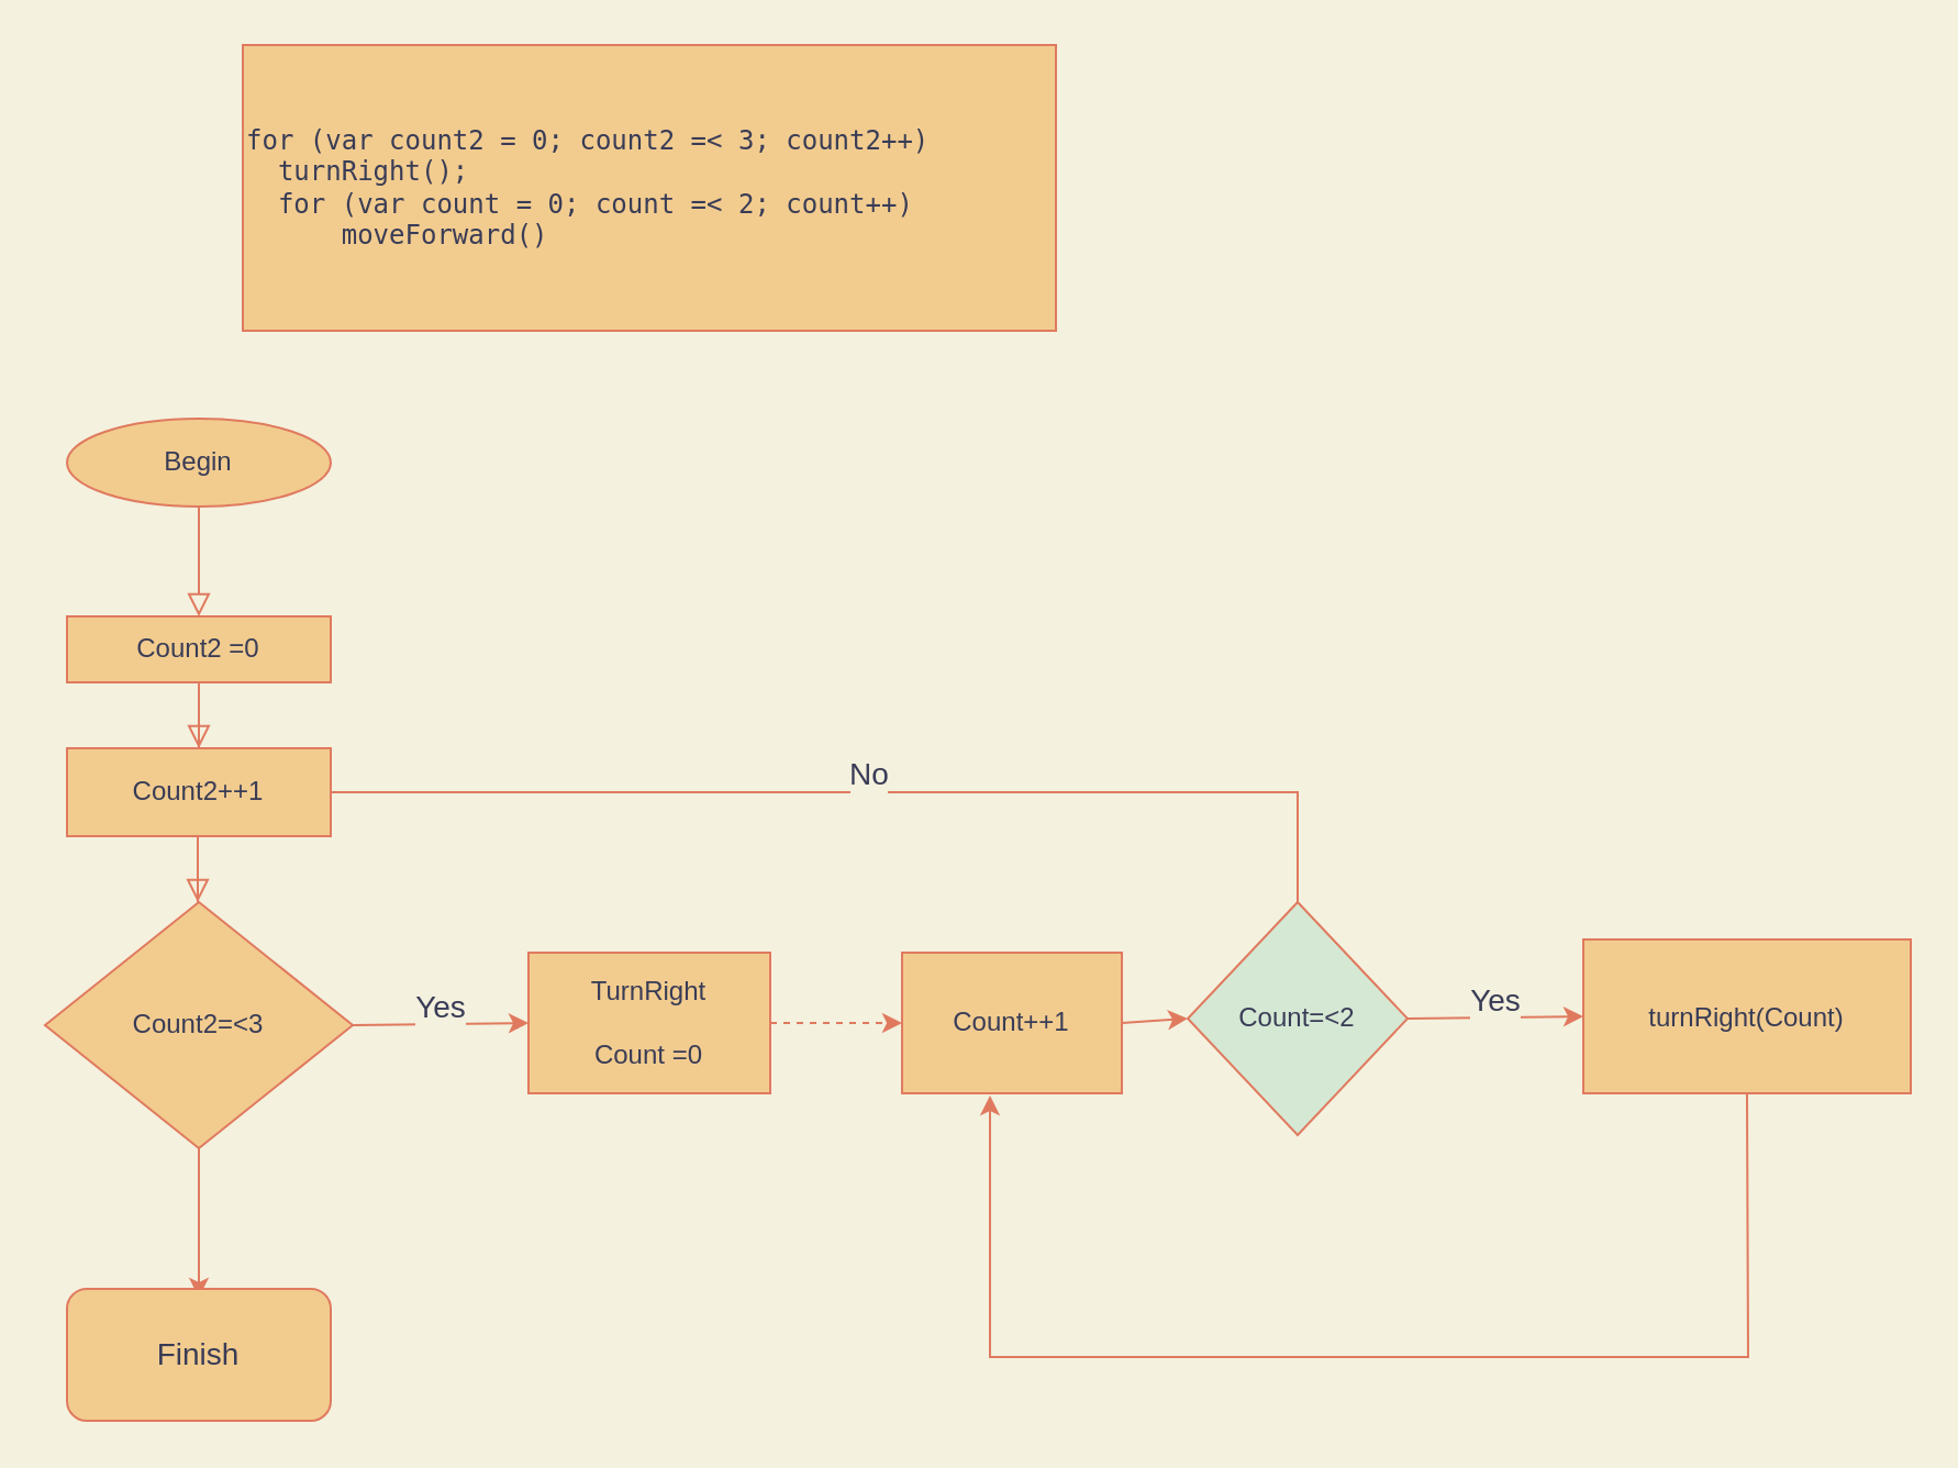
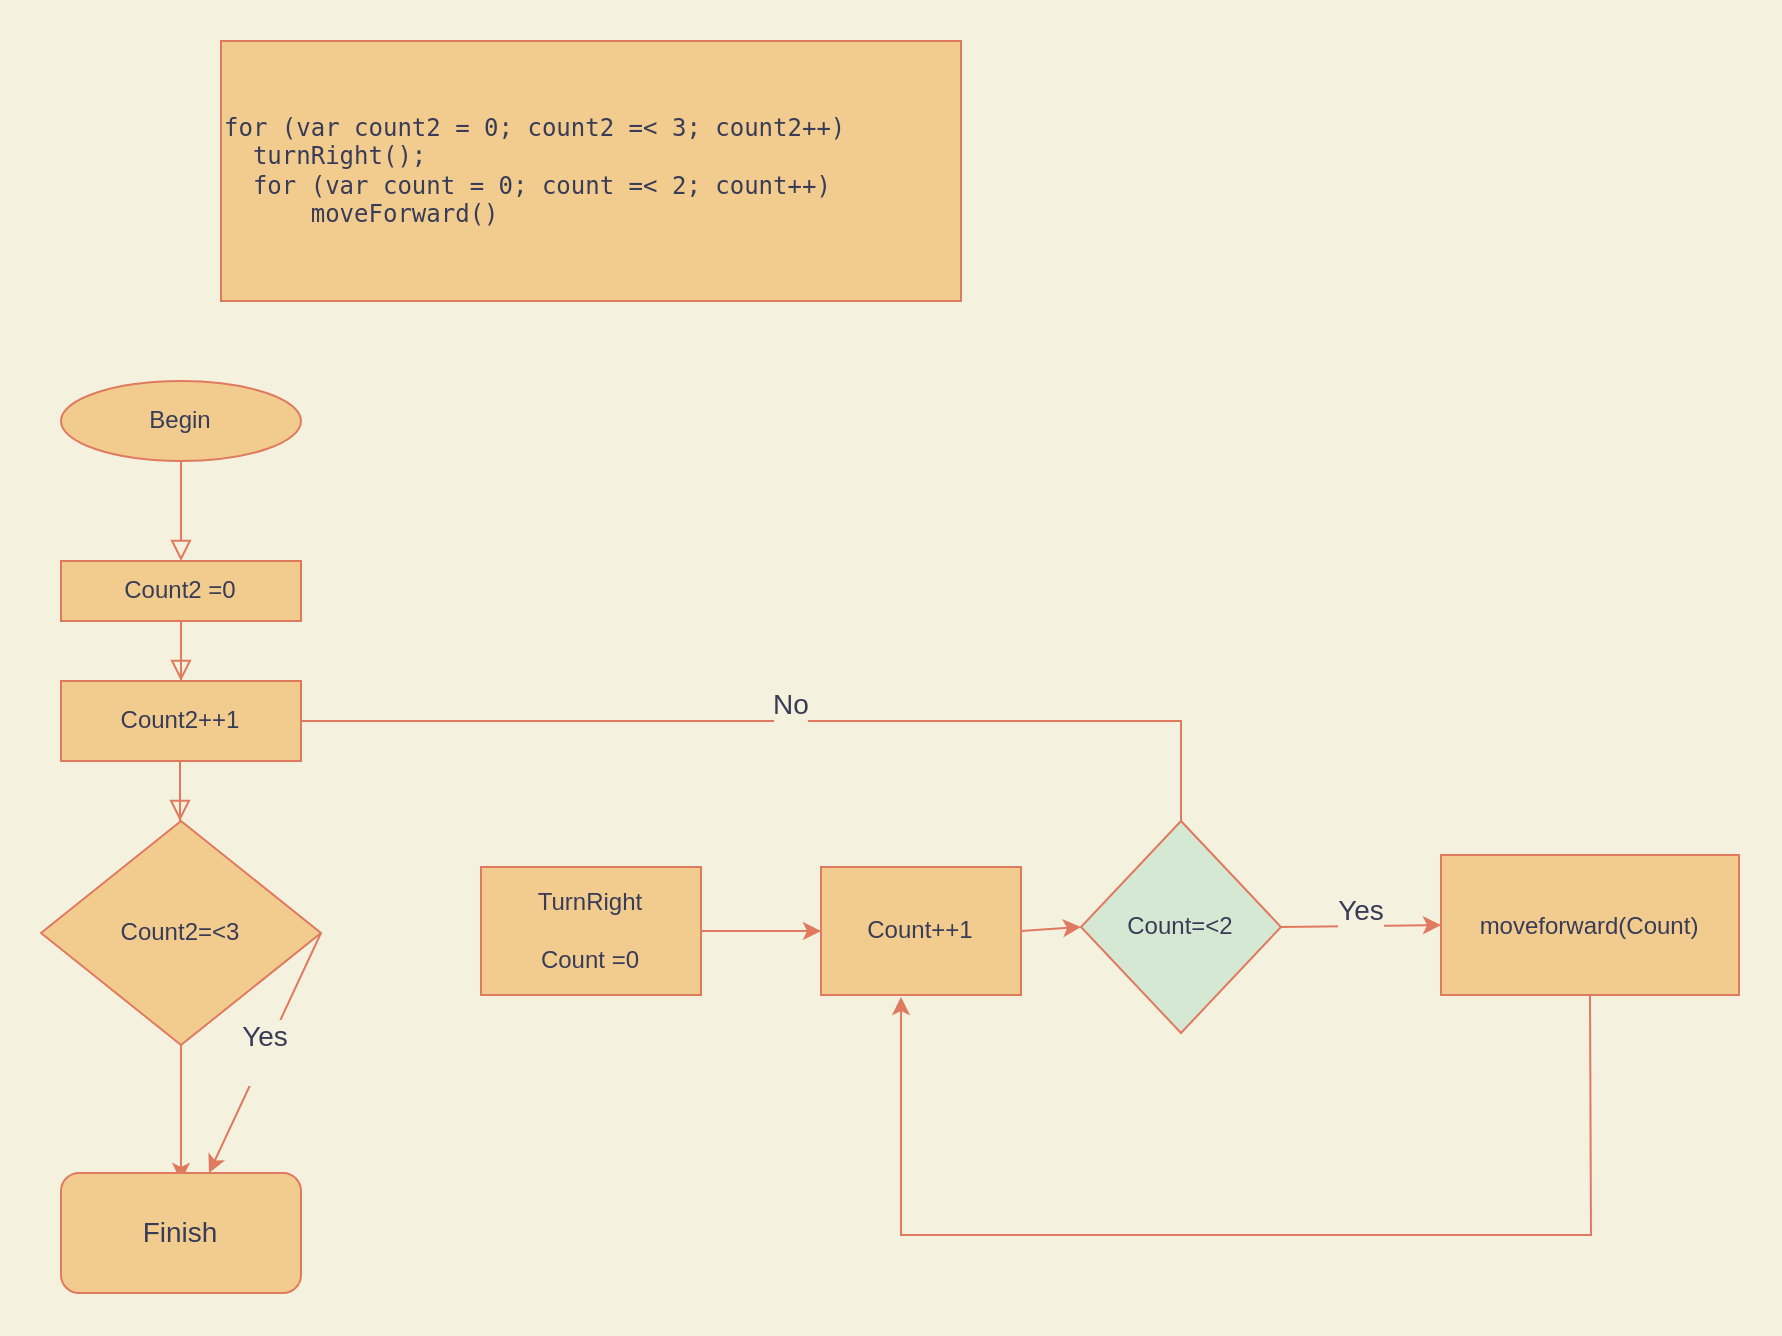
  <mxCell id="0" />
  <mxCell id="1" parent="0" />
  <mxCell id="2" value="" style="rounded=0;html=1;jettySize=auto;orthogonalLoop=1;fontSize=11;endArrow=block;endFill=0;endSize=8;strokeWidth=1;shadow=0;labelBackgroundColor=none;edgeStyle=orthogonalEdgeStyle;strokeColor=#E07A5F;fontColor=#393C56;" parent="1" source="3" edge="1"><mxGeometry relative="1" as="geometry"><mxPoint x="90" y="280" as="targetPoint" /></mxGeometry></mxCell>
  <mxCell id="3" value="Begin" style="ellipse;whiteSpace=wrap;html=1;fontSize=12;glass=0;strokeWidth=1;shadow=0;fillColor=#F2CC8F;strokeColor=#E07A5F;fontColor=#393C56;" parent="1" vertex="1"><mxGeometry x="30" y="190" width="120" height="40" as="geometry" /></mxCell>
  <mxCell id="4" value="" style="rounded=0;html=1;jettySize=auto;orthogonalLoop=1;fontSize=11;endArrow=block;endFill=0;endSize=8;strokeWidth=1;shadow=0;labelBackgroundColor=none;edgeStyle=orthogonalEdgeStyle;exitX=0.5;exitY=1;exitDx=0;exitDy=0;strokeColor=#E07A5F;fontColor=#393C56;" parent="1" edge="1"><mxGeometry y="20" relative="1" as="geometry"><mxPoint as="offset" /><mxPoint x="90" y="340" as="sourcePoint" /><mxPoint x="90" y="340" as="targetPoint" /><Array as="points"><mxPoint x="90" y="310" /><mxPoint x="90" y="310" /></Array></mxGeometry></mxCell>
  <mxCell id="5" value="&lt;pre dir=&quot;ltr&quot; class=&quot;generatedCode&quot;&gt;for (var count2 = 0; count2 =&amp;lt; 3; count2++) &lt;br&gt;  turnRight();&lt;br&gt;  for (var count = 0; count =&amp;lt; 2; count++) &lt;br&gt;      moveForward()&lt;/pre&gt;" style="rounded=0;whiteSpace=wrap;html=1;align=left;fillColor=#F2CC8F;strokeColor=#E07A5F;fontColor=#393C56;" vertex="1" parent="1"><mxGeometry x="110" y="20" width="370" height="130" as="geometry" /></mxCell>
  <mxCell id="6" value="Count2 =0" style="rounded=0;whiteSpace=wrap;html=1;fillColor=#F2CC8F;strokeColor=#E07A5F;fontColor=#393C56;" vertex="1" parent="1"><mxGeometry x="30" y="280" width="120" height="30" as="geometry" /></mxCell>
  <mxCell id="7" value="Count2++1" style="rounded=0;whiteSpace=wrap;html=1;fillColor=#F2CC8F;strokeColor=#E07A5F;fontColor=#393C56;" vertex="1" parent="1"><mxGeometry x="30" y="340" width="120" height="40" as="geometry" /></mxCell>
  <mxCell id="8" value="" style="rounded=0;html=1;jettySize=auto;orthogonalLoop=1;fontSize=11;endArrow=block;endFill=0;endSize=8;strokeWidth=1;shadow=0;labelBackgroundColor=none;edgeStyle=orthogonalEdgeStyle;exitX=0.5;exitY=1;exitDx=0;exitDy=0;strokeColor=#E07A5F;fontColor=#393C56;" edge="1" parent="1"><mxGeometry y="20" relative="1" as="geometry"><mxPoint as="offset" /><mxPoint x="89.5" y="410" as="sourcePoint" /><mxPoint x="89.5" y="410" as="targetPoint" /><Array as="points"><mxPoint x="89.5" y="380" /><mxPoint x="89.5" y="380" /></Array></mxGeometry></mxCell>
  <mxCell id="9" value="Count2=&amp;lt;3" style="rhombus;whiteSpace=wrap;html=1;fillColor=#F2CC8F;strokeColor=#E07A5F;fontColor=#393C56;" vertex="1" parent="1"><mxGeometry x="20" y="410" width="140" height="112" as="geometry" /></mxCell>
- <mxCell id="10" value="&lt;div style=&quot;font-size: 14px;&quot;&gt;&lt;font style=&quot;font-size: 14px;&quot;&gt;Yes&lt;/font&gt;&lt;/div&gt;&lt;div style=&quot;font-size: 14px;&quot;&gt;&lt;font style=&quot;font-size: 14px;&quot;&gt;&lt;br&gt;&lt;/font&gt;&lt;/div&gt;" style="endArrow=classic;html=1;rounded=0;exitX=1;exitY=0.5;exitDx=0;exitDy=0;entryX=0;entryY=0.5;entryDx=0;entryDy=0;labelBackgroundColor=#F4F1DE;strokeColor=#E07A5F;fontColor=#393C56;" edge="1" parent="1" source="9" target="11"><mxGeometry width="50" height="50" relative="1" as="geometry"><mxPoint x="200" y="540" as="sourcePoint" /><mxPoint x="170" y="590" as="targetPoint" /></mxGeometry></mxCell>
+ <mxCell id="10" value="&lt;div style=&quot;font-size: 14px;&quot;&gt;&lt;font style=&quot;font-size: 14px;&quot;&gt;Yes&lt;/font&gt;&lt;/div&gt;&lt;div style=&quot;font-size: 14px;&quot;&gt;&lt;font style=&quot;font-size: 14px;&quot;&gt;&lt;br&gt;&lt;/font&gt;&lt;/div&gt;" style="endArrow=classic;html=1;rounded=0;exitX=1;exitY=0.5;exitDx=0;exitDy=0;labelBackgroundColor=#F4F1DE;strokeColor=#E07A5F;fontColor=#393C56;" edge="1" parent="1" source="9" target="21"><mxGeometry width="50" height="50" relative="1" as="geometry"><mxPoint x="200" y="540" as="sourcePoint" /><mxPoint x="170" y="590" as="targetPoint" /></mxGeometry></mxCell>
  <mxCell id="11" value="&lt;div&gt;TurnRight&lt;/div&gt;&lt;div&gt;&lt;br&gt;&lt;/div&gt;&lt;div&gt;Count =0&lt;br&gt;&lt;/div&gt;" style="rounded=0;whiteSpace=wrap;html=1;fillColor=#F2CC8F;strokeColor=#E07A5F;fontColor=#393C56;" vertex="1" parent="1"><mxGeometry x="240" y="433" width="110" height="64" as="geometry" /></mxCell>
  <mxCell id="12" value="Count++1" style="rounded=0;whiteSpace=wrap;html=1;fillColor=#F2CC8F;strokeColor=#E07A5F;fontColor=#393C56;" vertex="1" parent="1"><mxGeometry x="410" y="433" width="100" height="64" as="geometry" /></mxCell>
- <mxCell id="13" value="" style="endArrow=classic;html=1;rounded=0;exitX=1;exitY=0.5;exitDx=0;exitDy=0;entryX=0;entryY=0.5;entryDx=0;entryDy=0;labelBackgroundColor=#F4F1DE;strokeColor=#E07A5F;fontColor=#393C56;dashed=1;" edge="1" parent="1" source="11" target="12"><mxGeometry width="50" height="50" relative="1" as="geometry"><mxPoint x="180" y="577" as="sourcePoint" /><mxPoint x="230" y="527" as="targetPoint" /></mxGeometry></mxCell>
+ <mxCell id="13" value="" style="endArrow=classic;html=1;rounded=0;exitX=1;exitY=0.5;exitDx=0;exitDy=0;entryX=0;entryY=0.5;entryDx=0;entryDy=0;labelBackgroundColor=#F4F1DE;strokeColor=#E07A5F;fontColor=#393C56;" edge="1" parent="1" source="11" target="12"><mxGeometry width="50" height="50" relative="1" as="geometry"><mxPoint x="180" y="577" as="sourcePoint" /><mxPoint x="230" y="527" as="targetPoint" /></mxGeometry></mxCell>
  <mxCell id="14" value="Count=&amp;lt;2" style="rhombus;whiteSpace=wrap;html=1;fillColor=#d5e8d4;strokeColor=#E07A5F;fontColor=#393C56;" vertex="1" parent="1"><mxGeometry x="540" y="410" width="100" height="106" as="geometry" /></mxCell>
  <mxCell id="15" value="&lt;div style=&quot;font-size: 14px;&quot;&gt;&lt;font style=&quot;font-size: 14px;&quot;&gt;No&lt;/font&gt;&lt;/div&gt;&lt;div style=&quot;font-size: 14px;&quot;&gt;&lt;font style=&quot;font-size: 14px;&quot;&gt;&lt;br&gt;&lt;/font&gt;&lt;/div&gt;" style="endArrow=none;html=1;rounded=0;exitX=0.5;exitY=0;exitDx=0;exitDy=0;entryX=1;entryY=0.5;entryDx=0;entryDy=0;labelBackgroundColor=#F4F1DE;strokeColor=#E07A5F;fontColor=#393C56;" edge="1" parent="1" source="14" target="7"><mxGeometry width="50" height="50" relative="1" as="geometry"><mxPoint x="150" y="640" as="sourcePoint" /><mxPoint x="200" y="590" as="targetPoint" /><Array as="points"><mxPoint x="590" y="360" /></Array></mxGeometry></mxCell>
  <mxCell id="16" value="&lt;div&gt;Yes&lt;/div&gt;&lt;div&gt;&lt;br&gt;&lt;/div&gt;" style="endArrow=classic;html=1;rounded=0;fontSize=14;exitX=1;exitY=0.5;exitDx=0;exitDy=0;entryX=0;entryY=0.5;entryDx=0;entryDy=0;labelBackgroundColor=#F4F1DE;strokeColor=#E07A5F;fontColor=#393C56;" edge="1" parent="1" source="14" target="17"><mxGeometry width="50" height="50" relative="1" as="geometry"><mxPoint x="290" y="487" as="sourcePoint" /><mxPoint x="340" y="437" as="targetPoint" /></mxGeometry></mxCell>
- <mxCell id="17" value="&lt;font style=&quot;font-size: 12px;&quot;&gt;turnRight(Count)&lt;/font&gt;" style="rounded=0;whiteSpace=wrap;html=1;fontSize=14;fillColor=#F2CC8F;strokeColor=#E07A5F;fontColor=#393C56;" vertex="1" parent="1"><mxGeometry x="720" y="427" width="149" height="70" as="geometry" /></mxCell>
+ <mxCell id="17" value="&lt;font style=&quot;font-size: 12px;&quot;&gt;moveforward(Count)&lt;/font&gt;" style="rounded=0;whiteSpace=wrap;html=1;fontSize=14;fillColor=#F2CC8F;strokeColor=#E07A5F;fontColor=#393C56;" vertex="1" parent="1"><mxGeometry x="720" y="427" width="149" height="70" as="geometry" /></mxCell>
  <mxCell id="18" value="" style="endArrow=classic;html=1;rounded=0;fontSize=14;exitX=0.5;exitY=1;exitDx=0;exitDy=0;entryX=0.4;entryY=1.016;entryDx=0;entryDy=0;entryPerimeter=0;labelBackgroundColor=#F4F1DE;strokeColor=#E07A5F;fontColor=#393C56;" edge="1" parent="1" source="17" target="12"><mxGeometry width="50" height="50" relative="1" as="geometry"><mxPoint x="470" y="457" as="sourcePoint" /><mxPoint x="520" y="407" as="targetPoint" /><Array as="points"><mxPoint x="795" y="617" /><mxPoint x="450" y="617" /></Array></mxGeometry></mxCell>
  <mxCell id="19" value="" style="endArrow=classic;html=1;rounded=0;fontSize=14;exitX=1;exitY=0.5;exitDx=0;exitDy=0;entryX=0;entryY=0.5;entryDx=0;entryDy=0;labelBackgroundColor=#F4F1DE;strokeColor=#E07A5F;fontColor=#393C56;" edge="1" parent="1" source="12" target="14"><mxGeometry width="50" height="50" relative="1" as="geometry"><mxPoint x="430" y="467" as="sourcePoint" /><mxPoint x="480" y="417" as="targetPoint" /></mxGeometry></mxCell>
  <mxCell id="20" value="" style="endArrow=classic;html=1;rounded=0;fontSize=14;exitX=0.5;exitY=1;exitDx=0;exitDy=0;labelBackgroundColor=#F4F1DE;strokeColor=#E07A5F;fontColor=#393C56;" edge="1" parent="1" source="9"><mxGeometry width="50" height="50" relative="1" as="geometry"><mxPoint x="220" y="490" as="sourcePoint" /><mxPoint x="90" y="590" as="targetPoint" /></mxGeometry></mxCell>
  <mxCell id="21" value="Finish" style="rounded=1;whiteSpace=wrap;html=1;fontSize=14;fillColor=#F2CC8F;strokeColor=#E07A5F;fontColor=#393C56;" vertex="1" parent="1"><mxGeometry x="30" y="586" width="120" height="60" as="geometry" /></mxCell>
